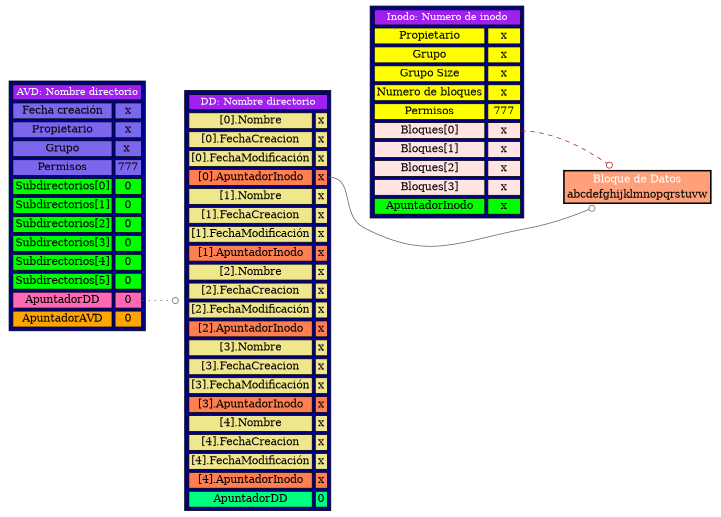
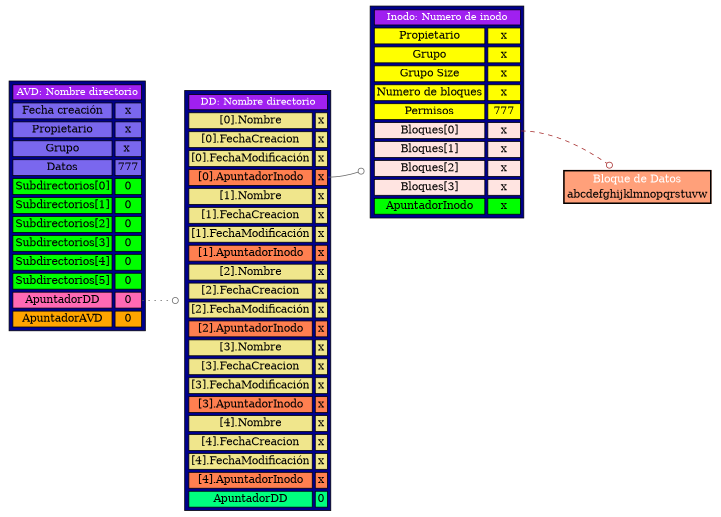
  digraph {
    rankdir=LR
    node [shape=plaintext]
    edge [arrowhead=odot color=gray40 tailport=0]
-   n1 [label=<          <TABLE BORDER="1"  cellpadding="2"   CELLBORDER="1" CELLSPACING="4" BGCOLOR="blue4" color = 'black'>                         <TR>                  <TD bgcolor='purple' colspan="2"><font color='white' point-size='13'>AVD: Nombre directorio</font></TD>             </TR>             <TR>                  <TD bgcolor='slateblue2' >Fecha creación</TD>                 <TD bgcolor='slateblue2' > x </TD>             </TR>             <TR>                 <TD bgcolor='slateblue2' >Propietario</TD>                 <TD bgcolor='slateblue2' > x </TD>             </TR>             <TR>                 <TD bgcolor='slateblue2' >Grupo</TD>                 <TD bgcolor='slateblue2' >x </TD>             </TR>             <TR>                 <TD bgcolor='slateblue2' >Permisos</TD>                 <TD bgcolor='slateblue2' >777</TD>             </TR>             <TR>                 <TD  bgcolor='green1' >Subdirectorios[0]</TD>                 <TD  bgcolor='green1' PORT="0">0</TD>             </TR>             <TR>                 <TD  bgcolor='green1' >Subdirectorios[1]</TD>                 <TD  bgcolor='green1' PORT="1">0</TD>             </TR>             <TR>                 <TD  bgcolor='green1' >Subdirectorios[2]</TD>                 <TD  bgcolor='green1' PORT="2">0</TD>             </TR>             <TR>                 <TD  bgcolor='green1' >Subdirectorios[3]</TD>                 <TD  bgcolor='green1' PORT="3">0</TD>             </TR>             <TR>                 <TD  bgcolor='green1' >Subdirectorios[4]</TD>                 <TD  bgcolor='green1' PORT="4">0</TD>             </TR>             <TR>                 <TD  bgcolor='green1' >Subdirectorios[5]</TD>                 <TD  bgcolor='green1' PORT="5">0</TD>             </TR>             <TR>                 <TD  bgcolor='hotpink' >ApuntadorDD</TD>                 <TD  bgcolor='hotpink' PORT="6">0</TD>             </TR>             <TR>                 <TD  bgcolor='orange' >ApuntadorAVD</TD>                 <TD  bgcolor='orange' PORT="7">0</TD>             </TR>         </TABLE>     >]
+   n1 [label=<          <TABLE BORDER="1"  cellpadding="2"   CELLBORDER="1" CELLSPACING="4" BGCOLOR="blue4" color = 'black'>                         <TR>                  <TD bgcolor='purple' colspan="2"><font color='white' point-size='13'>AVD: Nombre directorio</font></TD>             </TR>             <TR>                  <TD bgcolor='slateblue2' >Fecha creación</TD>                 <TD bgcolor='slateblue2' > x </TD>             </TR>             <TR>                 <TD bgcolor='slateblue2' >Propietario</TD>                 <TD bgcolor='slateblue2' > x </TD>             </TR>             <TR>                 <TD bgcolor='slateblue2' >Grupo</TD>                 <TD bgcolor='slateblue2' >x </TD>             </TR>             <TR>                 <TD bgcolor='slateblue2' >Datos</TD>                 <TD bgcolor='slateblue2' >777</TD>             </TR>             <TR>                 <TD  bgcolor='green1' >Subdirectorios[0]</TD>                 <TD  bgcolor='green1' PORT="0">0</TD>             </TR>             <TR>                 <TD  bgcolor='green1' >Subdirectorios[1]</TD>                 <TD  bgcolor='green1' PORT="1">0</TD>             </TR>             <TR>                 <TD  bgcolor='green1' >Subdirectorios[2]</TD>                 <TD  bgcolor='green1' PORT="2">0</TD>             </TR>             <TR>                 <TD  bgcolor='green1' >Subdirectorios[3]</TD>                 <TD  bgcolor='green1' PORT="3">0</TD>             </TR>             <TR>                 <TD  bgcolor='green1' >Subdirectorios[4]</TD>                 <TD  bgcolor='green1' PORT="4">0</TD>             </TR>             <TR>                 <TD  bgcolor='green1' >Subdirectorios[5]</TD>                 <TD  bgcolor='green1' PORT="5">0</TD>             </TR>             <TR>                 <TD  bgcolor='hotpink' >ApuntadorDD</TD>                 <TD  bgcolor='hotpink' PORT="6">0</TD>             </TR>             <TR>                 <TD  bgcolor='orange' >ApuntadorAVD</TD>                 <TD  bgcolor='orange' PORT="7">0</TD>             </TR>         </TABLE>     >]
    n2 [label=<          <TABLE BORDER="1"  cellpadding="2"   CELLBORDER="1" CELLSPACING="4" BGCOLOR="blue4" color = 'black'>                         <TR>                  <TD bgcolor='purple' colspan="2"><font color='white' point-size='13'>DD: Nombre directorio</font></TD>             </TR>             <TR>                 <TD bgcolor='khaki' >[0].Nombre</TD>                 <TD bgcolor='khaki' >x</TD>             </TR>             <TR>                 <TD bgcolor='khaki' >[0].FechaCreacion</TD>                 <TD bgcolor='khaki' >x</TD>             </TR>              <TR>                 <TD bgcolor='khaki' >[0].FechaModificación</TD>                 <TD bgcolor='khaki' >x</TD>             </TR>              <TR>                 <TD bgcolor='coral' >[0].ApuntadorInodo</TD>                 <TD bgcolor='coral' PORT="0" >x</TD>             </TR>              <TR>                 <TD bgcolor='khaki' >[1].Nombre</TD>                 <TD bgcolor='khaki' >x</TD>             </TR>             <TR>                 <TD bgcolor='khaki' >[1].FechaCreacion</TD>                 <TD bgcolor='khaki' >x</TD>             </TR>              <TR>                 <TD bgcolor='khaki' >[1].FechaModificación</TD>                 <TD bgcolor='khaki' >x</TD>             </TR>              <TR>                 <TD bgcolor='coral' >[1].ApuntadorInodo</TD>                 <TD bgcolor='coral' PORT="1" >x</TD>             </TR>              <TR>                 <TD bgcolor='khaki' >[2].Nombre</TD>                 <TD bgcolor='khaki' >x</TD>             </TR>             <TR>                 <TD bgcolor='khaki' >[2].FechaCreacion</TD>                 <TD bgcolor='khaki' >x</TD>             </TR>              <TR>                 <TD bgcolor='khaki' >[2].FechaModificación</TD>                 <TD bgcolor='khaki' >x</TD>             </TR>              <TR>                 <TD bgcolor='coral' >[2].ApuntadorInodo</TD>                 <TD bgcolor='coral' PORT="2" >x</TD>             </TR>              <TR>                 <TD bgcolor='khaki' >[3].Nombre</TD>                 <TD bgcolor='khaki' >x</TD>             </TR>             <TR>                 <TD bgcolor='khaki' >[3].FechaCreacion</TD>                 <TD bgcolor='khaki' >x</TD>             </TR>              <TR>                 <TD bgcolor='khaki' >[3].FechaModificación</TD>                 <TD bgcolor='khaki' >x</TD>             </TR>              <TR>                 <TD bgcolor='coral' >[3].ApuntadorInodo</TD>                 <TD bgcolor='coral' PORT="3" >x</TD>             </TR>              <TR>                 <TD bgcolor='khaki' >[4].Nombre</TD>                 <TD bgcolor='khaki' >x</TD>             </TR>             <TR>                 <TD bgcolor='khaki' >[4].FechaCreacion</TD>                 <TD bgcolor='khaki' >x</TD>             </TR>              <TR>                 <TD bgcolor='khaki' >[4].FechaModificación</TD>                 <TD bgcolor='khaki' >x</TD>             </TR>              <TR>                 <TD bgcolor='coral' >[4].ApuntadorInodo</TD>                 <TD bgcolor='coral' PORT="4" >x</TD>             </TR>             <TR>                 <TD  bgcolor='springgreen' >ApuntadorDD</TD>                 <TD  bgcolor='springgreen' PORT="5">0</TD>             </TR>          </TABLE>     >]
    n3 [label=<          <TABLE BORDER="1"  cellpadding="2"   CELLBORDER="1" CELLSPACING="4" BGCOLOR="blue4" color = 'black'>                         <TR>             <TD bgcolor='purple' colspan="2"><font color='white' point-size='13'>Inodo: Numero de inodo</font></TD>             </TR>             <TR>                  <TD bgcolor='yellow' >Propietario</TD>                 <TD bgcolor='yellow' > x </TD>             </TR>             <TR>                  <TD bgcolor='yellow' >Grupo</TD>                 <TD bgcolor='yellow' > x </TD>             </TR>             <TR>                  <TD bgcolor='yellow' >Grupo Size</TD>                 <TD bgcolor='yellow' > x </TD>             </TR>             <TR>                  <TD bgcolor='yellow' >Numero de bloques</TD>                 <TD bgcolor='yellow' > x </TD>             </TR>             <TR>                  <TD bgcolor='yellow' >Permisos</TD>                 <TD bgcolor='yellow' > 777 </TD>             </TR>             <TR>                  <TD bgcolor='mistyrose' >Bloques[0]</TD>                 <TD bgcolor='mistyrose' PORT="0" > x </TD>             </TR>             <TR>                  <TD bgcolor='mistyrose' >Bloques[1]</TD>                 <TD bgcolor='mistyrose' PORT="1" > x </TD>             </TR>             <TR>                  <TD bgcolor='mistyrose' >Bloques[2]</TD>                 <TD bgcolor='mistyrose' PORT="2" > x </TD>             </TR>             <TR>                  <TD bgcolor='mistyrose' >Bloques[3]</TD>                 <TD bgcolor='mistyrose' PORT="3" > x </TD>             </TR>             <TR>                  <TD bgcolor='lime' >ApuntadorInodo</TD>                 <TD bgcolor='lime' PORT="4" > x </TD>             </TR>            </TABLE>     >]
    n4 [label=< 		<table border="2" cellborder="0" cellspacing="1" bgcolor="lightsalmon" color="black"> 			<tr>  				<TD align ="center"><font color="white" >Bloque de Datos</font></TD>  			</tr> 			<tr> 				<TD align="left">abcdefghijklmnopqrstuvw</TD> 			</tr> 		</table> 	>]
    n1 -> n2 [style=dotted tailport=6]
-   n2 -> n4 [style=solid]
+   n2 -> n3 [style=solid]
    n3 -> n4 [color=brown style=dashed]
  }
